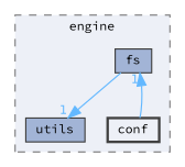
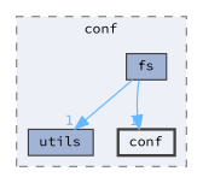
  digraph {
    compound=true
    fontname="Source Code Pro"
    node [color=grey25 fillcolor="#a2b4d6" fontname="Source Code Pro" fontsize=10 shape=box style=filled]
    edge [color=steelblue1 fontcolor=steelblue1 fontname="Source Code Pro" fontsize=10 headlabel=1 labeldistance=1.5 labelfontname=Helvetica labelfontsize=10]
    n1 [height=0.2 label=fs width=0.4]
    n2 [height=0.2 label=utils width=0.4]
    n3 [fillcolor="#edf0f7" height=0.2 label=conf style="filled,bold" width=0.4]
    subgraph cluster_1 {
      bgcolor="#edf0f7"
      fontsize=10
-     label=engine
+     label=conf
      pencolor=grey50
      style="filled,dashed"
      n1
      n2
      n3
    }
    n1 -> n2
-   n3 -> n1
+   n1 -> n3
  }
